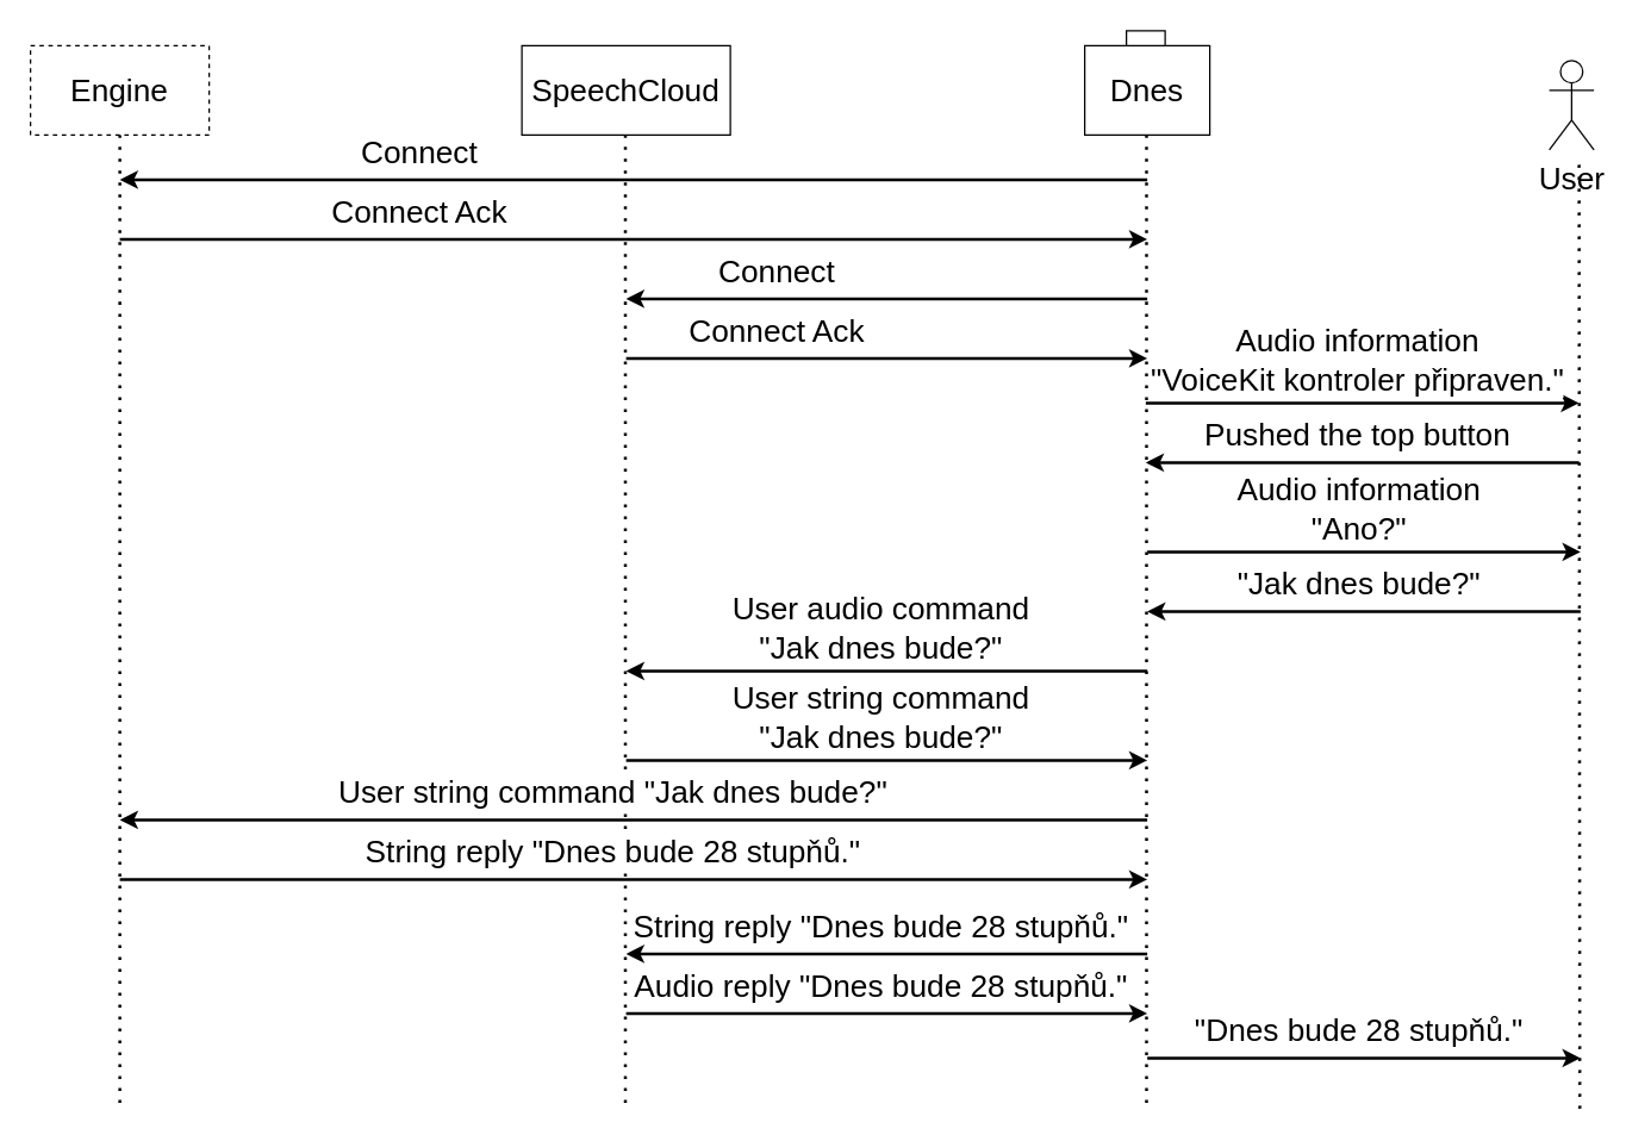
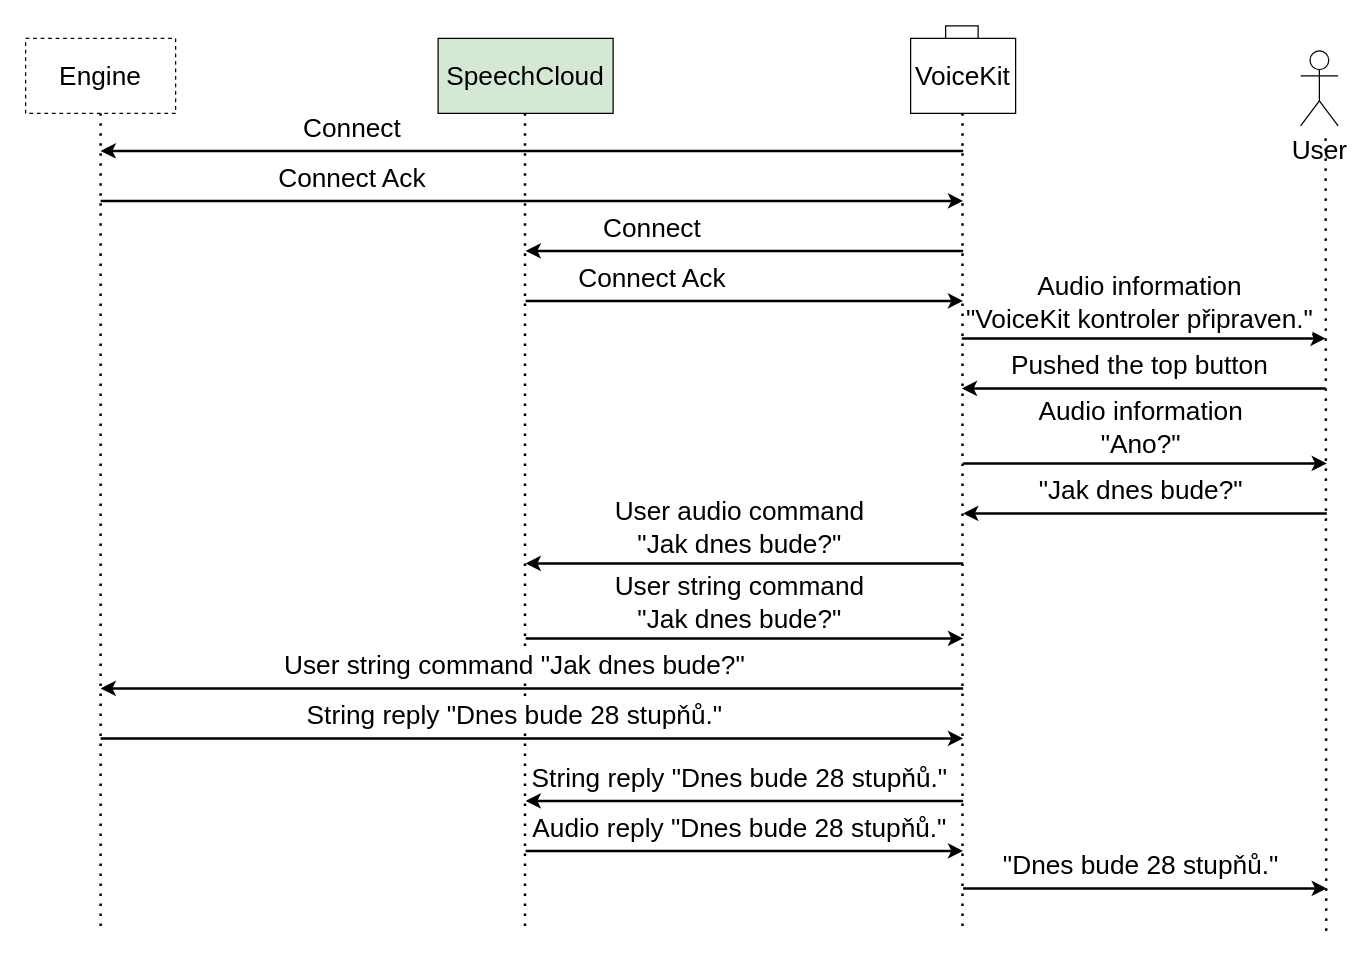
  <mxCell id="0" />
  <mxCell id="1" parent="0" />
  <mxCell id="2" value="Engine" style="rounded=0;whiteSpace=wrap;html=1;fontSize=21;dashed=1;" vertex="1" parent="1"><mxGeometry x="20" y="30" width="120" height="60" as="geometry" /></mxCell>
- <mxCell id="3" value="SpeechCloud" style="rounded=0;whiteSpace=wrap;html=1;fontSize=21;" vertex="1" parent="1"><mxGeometry x="350" y="30" width="140" height="60" as="geometry" /></mxCell>
- <mxCell id="4" value="Dnes" style="rounded=0;whiteSpace=wrap;html=1;fontSize=21;" vertex="1" parent="1"><mxGeometry x="728" y="30" width="84" height="60" as="geometry" /></mxCell>
+ <mxCell id="3" value="SpeechCloud" style="rounded=0;whiteSpace=wrap;html=1;fontSize=21;fillColor=#d5e8d4;" vertex="1" parent="1"><mxGeometry x="350" y="30" width="140" height="60" as="geometry" /></mxCell>
+ <mxCell id="4" value="VoiceKit" style="rounded=0;whiteSpace=wrap;html=1;fontSize=21;" vertex="1" parent="1"><mxGeometry x="728" y="30" width="84" height="60" as="geometry" /></mxCell>
  <mxCell id="5" value="User" style="shape=umlActor;verticalLabelPosition=bottom;verticalAlign=top;html=1;outlineConnect=0;fontSize=21;" vertex="1" parent="1"><mxGeometry x="1040" y="40" width="30" height="60" as="geometry" /></mxCell>
  <mxCell id="6" value="" style="endArrow=none;dashed=1;html=1;dashPattern=1 3;strokeWidth=2;entryX=0.5;entryY=1;entryDx=0;entryDy=0;" edge="1" parent="1" target="2"><mxGeometry width="50" height="50" relative="1" as="geometry"><mxPoint x="80" y="740" as="sourcePoint" /><mxPoint x="60" y="180" as="targetPoint" /></mxGeometry></mxCell>
  <mxCell id="7" value="" style="endArrow=none;dashed=1;html=1;dashPattern=1 3;strokeWidth=2;entryX=0.5;entryY=1;entryDx=0;entryDy=0;" edge="1" parent="1"><mxGeometry width="50" height="50" relative="1" as="geometry"><mxPoint x="419.5" y="740" as="sourcePoint" /><mxPoint x="419.5" y="90" as="targetPoint" /></mxGeometry></mxCell>
  <mxCell id="8" value="" style="endArrow=none;dashed=1;html=1;dashPattern=1 3;strokeWidth=2;entryX=0.5;entryY=1;entryDx=0;entryDy=0;" edge="1" parent="1"><mxGeometry width="50" height="50" relative="1" as="geometry"><mxPoint x="769.5" y="740" as="sourcePoint" /><mxPoint x="769.5" y="90" as="targetPoint" /></mxGeometry></mxCell>
  <mxCell id="9" value="" style="endArrow=none;dashed=1;html=1;dashPattern=1 3;strokeWidth=2;entryX=0.5;entryY=1;entryDx=0;entryDy=0;" edge="1" parent="1"><mxGeometry width="50" height="50" relative="1" as="geometry"><mxPoint x="1060.5" y="744" as="sourcePoint" /><mxPoint x="1060" y="110" as="targetPoint" /></mxGeometry></mxCell>
  <mxCell id="10" value="" style="rounded=0;whiteSpace=wrap;html=1;fontSize=21;" vertex="1" parent="1"><mxGeometry x="756" y="20" width="26" height="10" as="geometry" /></mxCell>
  <mxCell id="11" value="" style="endArrow=classic;html=1;fontSize=21;strokeWidth=2;" edge="1" parent="1"><mxGeometry width="50" height="50" relative="1" as="geometry"><mxPoint x="770" y="120" as="sourcePoint" /><mxPoint x="80" y="120" as="targetPoint" /></mxGeometry></mxCell>
  <mxCell id="12" value="Connect" style="edgeLabel;html=1;align=center;verticalAlign=middle;resizable=0;points=[];fontSize=21;" vertex="1" connectable="0" parent="11"><mxGeometry x="0.429" relative="1" as="geometry"><mxPoint x="3" y="-20" as="offset" /></mxGeometry></mxCell>
  <mxCell id="13" value="" style="endArrow=classic;html=1;fontSize=21;strokeWidth=2;" edge="1" parent="1"><mxGeometry width="50" height="50" relative="1" as="geometry"><mxPoint x="80" y="160" as="sourcePoint" /><mxPoint x="770" y="160" as="targetPoint" /></mxGeometry></mxCell>
  <mxCell id="14" value="Connect Ack" style="edgeLabel;html=1;align=center;verticalAlign=middle;resizable=0;points=[];fontSize=21;" vertex="1" connectable="0" parent="13"><mxGeometry x="0.429" relative="1" as="geometry"><mxPoint x="-293" y="-20" as="offset" /></mxGeometry></mxCell>
  <mxCell id="15" value="" style="endArrow=classic;html=1;fontSize=21;strokeWidth=2;" edge="1" parent="1"><mxGeometry width="50" height="50" relative="1" as="geometry"><mxPoint x="770" y="200" as="sourcePoint" /><mxPoint x="420" y="200" as="targetPoint" /></mxGeometry></mxCell>
  <mxCell id="16" value="Connect" style="edgeLabel;html=1;align=center;verticalAlign=middle;resizable=0;points=[];fontSize=21;" vertex="1" connectable="0" parent="15"><mxGeometry x="0.429" relative="1" as="geometry"><mxPoint y="-20" as="offset" /></mxGeometry></mxCell>
  <mxCell id="17" value="" style="endArrow=classic;html=1;fontSize=21;strokeWidth=2;" edge="1" parent="1"><mxGeometry width="50" height="50" relative="1" as="geometry"><mxPoint x="420" y="240" as="sourcePoint" /><mxPoint x="770" y="240" as="targetPoint" /></mxGeometry></mxCell>
  <mxCell id="18" value="Connect Ack" style="edgeLabel;html=1;align=center;verticalAlign=middle;resizable=0;points=[];fontSize=21;" vertex="1" connectable="0" parent="17"><mxGeometry x="0.429" relative="1" as="geometry"><mxPoint x="-150" y="-20" as="offset" /></mxGeometry></mxCell>
  <mxCell id="19" value="" style="endArrow=classic;html=1;fontSize=21;strokeWidth=2;" edge="1" parent="1"><mxGeometry width="50" height="50" relative="1" as="geometry"><mxPoint x="769" y="270" as="sourcePoint" /><mxPoint x="1060" y="270" as="targetPoint" /></mxGeometry></mxCell>
  <mxCell id="20" value="Audio information&lt;br&gt;&quot;VoiceKit kontroler připraven.&quot;" style="edgeLabel;html=1;align=center;verticalAlign=middle;resizable=0;points=[];fontSize=21;" vertex="1" connectable="0" parent="19"><mxGeometry x="0.429" relative="1" as="geometry"><mxPoint x="-67" y="-30" as="offset" /></mxGeometry></mxCell>
  <mxCell id="21" value="" style="endArrow=classic;html=1;fontSize=21;strokeWidth=2;" edge="1" parent="1"><mxGeometry width="50" height="50" relative="1" as="geometry"><mxPoint x="1060" y="310" as="sourcePoint" /><mxPoint x="769" y="310" as="targetPoint" /></mxGeometry></mxCell>
  <mxCell id="22" value="Pushed the top button" style="edgeLabel;html=1;align=center;verticalAlign=middle;resizable=0;points=[];fontSize=21;" vertex="1" connectable="0" parent="21"><mxGeometry x="0.429" relative="1" as="geometry"><mxPoint x="58" y="-20" as="offset" /></mxGeometry></mxCell>
  <mxCell id="23" value="" style="endArrow=classic;html=1;fontSize=21;strokeWidth=2;" edge="1" parent="1"><mxGeometry width="50" height="50" relative="1" as="geometry"><mxPoint x="770" y="370" as="sourcePoint" /><mxPoint x="1061" y="370" as="targetPoint" /></mxGeometry></mxCell>
  <mxCell id="24" value="Audio information&lt;br&gt;&quot;Ano?&quot;" style="edgeLabel;html=1;align=center;verticalAlign=middle;resizable=0;points=[];fontSize=21;" vertex="1" connectable="0" parent="23"><mxGeometry x="0.429" relative="1" as="geometry"><mxPoint x="-67" y="-30" as="offset" /></mxGeometry></mxCell>
  <mxCell id="25" value="" style="endArrow=classic;html=1;fontSize=21;strokeWidth=2;" edge="1" parent="1"><mxGeometry width="50" height="50" relative="1" as="geometry"><mxPoint x="1061" y="410" as="sourcePoint" /><mxPoint x="770" y="410" as="targetPoint" /></mxGeometry></mxCell>
  <mxCell id="26" value="&quot;Jak dnes bude?&quot;" style="edgeLabel;html=1;align=center;verticalAlign=middle;resizable=0;points=[];fontSize=21;" vertex="1" connectable="0" parent="25"><mxGeometry x="0.429" relative="1" as="geometry"><mxPoint x="58" y="-20" as="offset" /></mxGeometry></mxCell>
  <mxCell id="27" value="" style="endArrow=classic;html=1;fontSize=21;strokeWidth=2;" edge="1" parent="1"><mxGeometry width="50" height="50" relative="1" as="geometry"><mxPoint x="770" y="450" as="sourcePoint" /><mxPoint x="420" y="450" as="targetPoint" /></mxGeometry></mxCell>
  <mxCell id="28" value="User audio command &lt;br&gt;&quot;Jak dnes bude?&quot;" style="edgeLabel;html=1;align=center;verticalAlign=middle;resizable=0;points=[];fontSize=21;" vertex="1" connectable="0" parent="27"><mxGeometry x="0.429" relative="1" as="geometry"><mxPoint x="70" y="-30" as="offset" /></mxGeometry></mxCell>
  <mxCell id="29" value="" style="endArrow=classic;html=1;fontSize=21;strokeWidth=2;" edge="1" parent="1"><mxGeometry width="50" height="50" relative="1" as="geometry"><mxPoint x="420" y="510" as="sourcePoint" /><mxPoint x="770" y="510" as="targetPoint" /></mxGeometry></mxCell>
  <mxCell id="30" value="User string command &lt;br&gt;&quot;Jak dnes bude?&quot;" style="edgeLabel;html=1;align=center;verticalAlign=middle;resizable=0;points=[];fontSize=21;" vertex="1" connectable="0" parent="29"><mxGeometry x="0.429" relative="1" as="geometry"><mxPoint x="-80" y="-30" as="offset" /></mxGeometry></mxCell>
  <mxCell id="31" value="" style="endArrow=classic;html=1;fontSize=21;strokeWidth=2;" edge="1" parent="1"><mxGeometry width="50" height="50" relative="1" as="geometry"><mxPoint x="770" y="550" as="sourcePoint" /><mxPoint x="80" y="550" as="targetPoint" /></mxGeometry></mxCell>
  <mxCell id="32" value="User string command &quot;Jak dnes bude?&quot;" style="edgeLabel;html=1;align=center;verticalAlign=middle;resizable=0;points=[];fontSize=21;" vertex="1" connectable="0" parent="31"><mxGeometry x="0.429" relative="1" as="geometry"><mxPoint x="133" y="-20" as="offset" /></mxGeometry></mxCell>
  <mxCell id="33" value="" style="endArrow=classic;html=1;fontSize=21;strokeWidth=2;" edge="1" parent="1"><mxGeometry width="50" height="50" relative="1" as="geometry"><mxPoint x="80" y="590" as="sourcePoint" /><mxPoint x="770" y="590" as="targetPoint" /></mxGeometry></mxCell>
  <mxCell id="34" value="String reply &quot;Dnes bude 28 stupňů.&quot;" style="edgeLabel;html=1;align=center;verticalAlign=middle;resizable=0;points=[];fontSize=21;" vertex="1" connectable="0" parent="33"><mxGeometry x="0.429" relative="1" as="geometry"><mxPoint x="-163" y="-20" as="offset" /></mxGeometry></mxCell>
  <mxCell id="35" value="" style="endArrow=classic;html=1;fontSize=21;strokeWidth=2;" edge="1" parent="1"><mxGeometry width="50" height="50" relative="1" as="geometry"><mxPoint x="770" y="640" as="sourcePoint" /><mxPoint x="420" y="640" as="targetPoint" /></mxGeometry></mxCell>
  <mxCell id="36" value="String reply &quot;Dnes bude 28 stupňů.&quot;" style="edgeLabel;html=1;align=center;verticalAlign=middle;resizable=0;points=[];fontSize=21;" vertex="1" connectable="0" parent="35"><mxGeometry x="0.429" relative="1" as="geometry"><mxPoint x="70" y="-20" as="offset" /></mxGeometry></mxCell>
  <mxCell id="37" value="" style="endArrow=classic;html=1;fontSize=21;strokeWidth=2;" edge="1" parent="1"><mxGeometry width="50" height="50" relative="1" as="geometry"><mxPoint x="420" y="680" as="sourcePoint" /><mxPoint x="770" y="680" as="targetPoint" /></mxGeometry></mxCell>
  <mxCell id="38" value="Audio reply &quot;Dnes bude 28 stupňů.&quot;" style="edgeLabel;html=1;align=center;verticalAlign=middle;resizable=0;points=[];fontSize=21;" vertex="1" connectable="0" parent="37"><mxGeometry x="0.429" relative="1" as="geometry"><mxPoint x="-80" y="-20" as="offset" /></mxGeometry></mxCell>
  <mxCell id="39" value="" style="endArrow=classic;html=1;fontSize=21;strokeWidth=2;" edge="1" parent="1"><mxGeometry width="50" height="50" relative="1" as="geometry"><mxPoint x="770" y="710" as="sourcePoint" /><mxPoint x="1061" y="710" as="targetPoint" /></mxGeometry></mxCell>
  <mxCell id="40" value="&quot;Dnes bude 28 stupňů.&quot;" style="edgeLabel;html=1;align=center;verticalAlign=middle;resizable=0;points=[];fontSize=21;" vertex="1" connectable="0" parent="39"><mxGeometry x="0.429" relative="1" as="geometry"><mxPoint x="-67" y="-20" as="offset" /></mxGeometry></mxCell>
